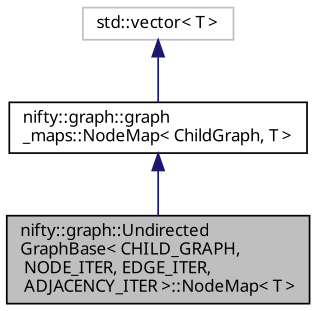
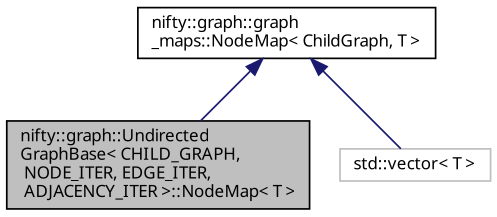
  digraph {
    fontname="Noto Sans"
    node [color=black fillcolor=white fontname="Noto Sans" fontsize=10 shape=record style=filled]
    edge [color=midnightblue dir=back fontname="Noto Sans" fontsize=10 labelfontname=Helvetica labelfontsize=10 style=solid]
    n1 [fillcolor=grey75 fontcolor=black height=0.2 label="nifty::graph::Undirected\lGraphBase\< CHILD_GRAPH,\l NODE_ITER, EDGE_ITER,\l ADJACENCY_ITER \>::NodeMap\< T \>" width=0.4]
    n2 [height=0.2 label="nifty::graph::graph\l_maps::NodeMap\< ChildGraph, T \>" width=0.4]
    n3 [color=grey75 height=0.2 label="std::vector\< T \>" width=0.4]
    n2 -> n1
-   n3 -> n2
+   n2 -> n3
  }
